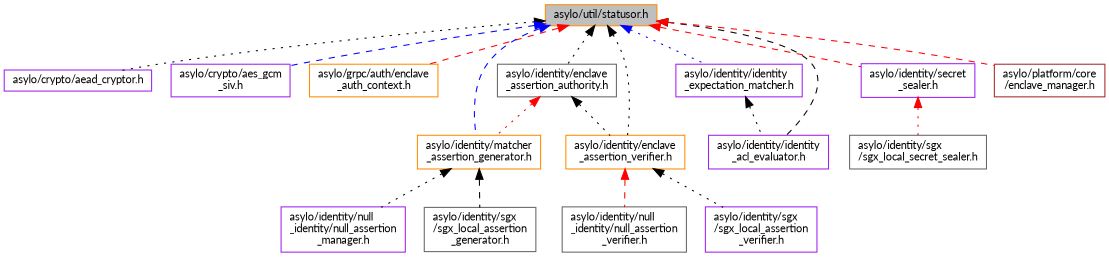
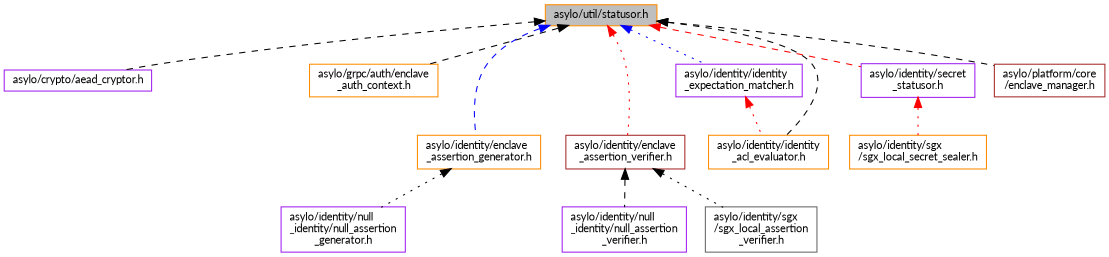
  digraph {
    fontname=Lato
    node [color=purple fillcolor=white fontname=Lato fontsize=10 shape=record style=filled]
    edge [color=black dir=back fontname=Lato fontsize=10 labelfontname=Helvetica labelfontsize=10 style=dashed]
    n1 [color=darkorange fillcolor=grey75 fontcolor=black height=0.2 label="asylo/util/statusor.h" width=0.4]
    n2 [height=0.2 label="asylo/crypto/aead_cryptor.h" width=0.4]
-   n3 [height=0.2 label="asylo/crypto/aes_gcm\l_siv.h" width=0.4]
    n4 [color=darkorange height=0.2 label="asylo/grpc/auth/enclave\l_auth_context.h" width=0.4]
-   n5 [color=gray40 height=0.2 label="asylo/identity/enclave\l_assertion_authority.h" width=0.4]
-   n6 [color=darkorange height=0.2 label="asylo/identity/matcher\l_assertion_generator.h" width=0.4]
-   n7 [color=darkorange height=0.2 label="asylo/identity/enclave\l_assertion_verifier.h" width=0.4]
+   n6 [color=darkorange height=0.2 label="asylo/identity/enclave\l_assertion_generator.h" width=0.4]
+   n7 [color=brown height=0.2 label="asylo/identity/enclave\l_assertion_verifier.h" width=0.4]
    n8 [height=0.2 label="asylo/identity/identity\l_expectation_matcher.h" width=0.4]
-   n9 [height=0.2 label="asylo/identity/identity\l_acl_evaluator.h" width=0.4]
-   n10 [height=0.2 label="asylo/identity/secret\l_sealer.h" width=0.4]
+   n9 [color=darkorange height=0.2 label="asylo/identity/identity\l_acl_evaluator.h" width=0.4]
+   n10 [height=0.2 label="asylo/identity/secret\l_statusor.h" width=0.4]
    n11 [color=brown height=0.2 label="asylo/platform/core\l/enclave_manager.h" width=0.4]
-   n12 [height=0.2 label="asylo/identity/null\l_identity/null_assertion\l_manager.h" width=0.4]
-   n13 [color=gray40 height=0.2 label="asylo/identity/sgx\l/sgx_local_assertion\l_generator.h" width=0.4]
-   n14 [color=gray40 height=0.2 label="asylo/identity/null\l_identity/null_assertion\l_verifier.h" width=0.4]
-   n15 [height=0.2 label="asylo/identity/sgx\l/sgx_local_assertion\l_verifier.h" width=0.4]
-   n16 [color=gray40 height=0.2 label="asylo/identity/sgx\l/sgx_local_secret_sealer.h" width=0.4]
-   n1 -> n2 [style=dotted]
-   n1 -> n3 [color=blue]
-   n1 -> n4 [color=red]
-   n1 -> n5 [style=dotted]
+   n12 [height=0.2 label="asylo/identity/null\l_identity/null_assertion\l_generator.h" width=0.4]
+   n14 [height=0.2 label="asylo/identity/null\l_identity/null_assertion\l_verifier.h" width=0.4]
+   n15 [color=gray40 height=0.2 label="asylo/identity/sgx\l/sgx_local_assertion\l_verifier.h" width=0.4]
+   n16 [color=darkorange height=0.2 label="asylo/identity/sgx\l/sgx_local_secret_sealer.h" width=0.4]
+   n1 -> n2
+   n1 -> n4
    n1 -> n6 [color=blue]
-   n1 -> n7 [style=dotted]
+   n1 -> n7 [color=red style=dotted]
    n1 -> n8 [color=blue style=dotted]
    n1 -> n9
    n1 -> n10 [color=red]
-   n1 -> n11 [color=red]
-   n5 -> n6 [color=red style=dotted]
-   n5 -> n7 [style=dotted]
+   n1 -> n11
    n6 -> n12 [style=dotted]
-   n6 -> n13
-   n7 -> n14 [color=red]
+   n7 -> n14
    n7 -> n15 [style=dotted]
-   n8 -> n9 [style=dotted]
+   n8 -> n9 [color=red style=dotted]
    n10 -> n16 [color=red style=dotted]
  }
